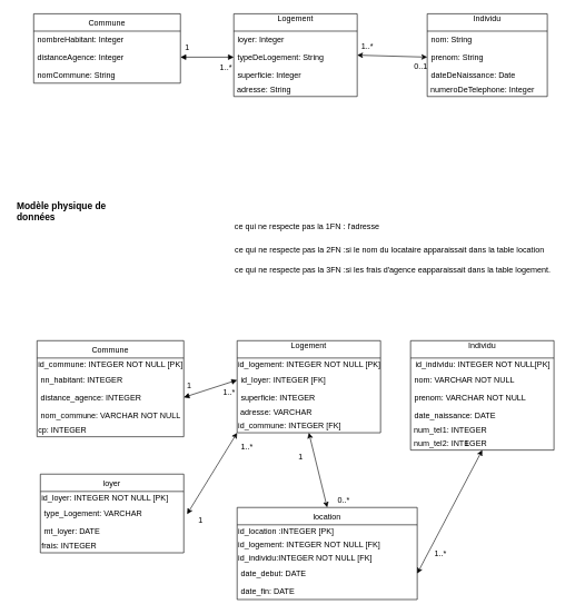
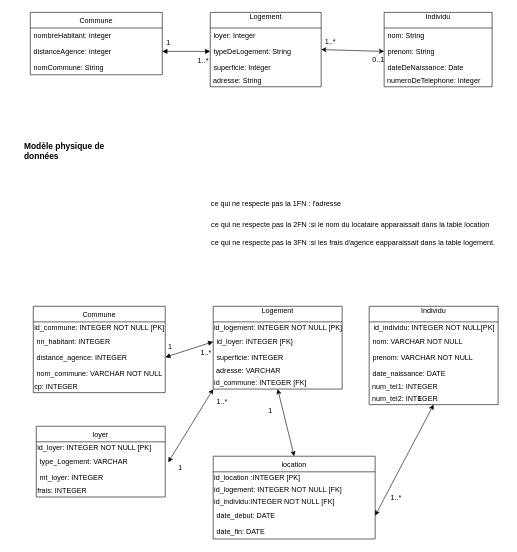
  <mxCell id="0" />
  <mxCell id="1" parent="0" />
  <mxCell id="2" value="Logement&#10;" style="swimlane;fontStyle=0;childLayout=stackLayout;horizontal=1;startSize=26;fillColor=none;horizontalStack=0;resizeParent=1;resizeParentMax=0;resizeLast=0;collapsible=1;marginBottom=0;align=center;" parent="1" vertex="1"><mxGeometry x="350" y="20" width="185" height="124" as="geometry" /></mxCell>
  <mxCell id="3" value="loyer: Integer" style="text;strokeColor=none;fillColor=none;align=left;verticalAlign=top;spacingLeft=4;spacingRight=4;overflow=hidden;rotatable=0;points=[[0,0.5],[1,0.5]];portConstraint=eastwest;" parent="2" vertex="1"><mxGeometry y="26" width="185" height="26" as="geometry" /></mxCell>
  <mxCell id="4" value="typeDeLogement: String&#10;&#10;" style="text;strokeColor=none;fillColor=none;align=left;verticalAlign=top;spacingLeft=4;spacingRight=4;overflow=hidden;rotatable=0;points=[[0,0.5],[1,0.5]];portConstraint=eastwest;" parent="2" vertex="1"><mxGeometry y="52" width="185" height="26" as="geometry" /></mxCell>
  <mxCell id="5" value="superficie: Integer" style="text;strokeColor=none;fillColor=none;align=left;verticalAlign=top;spacingLeft=4;spacingRight=4;overflow=hidden;rotatable=0;points=[[0,0.5],[1,0.5]];portConstraint=eastwest;" parent="2" vertex="1"><mxGeometry y="78" width="185" height="26" as="geometry" /></mxCell>
  <mxCell id="6" value="&amp;nbsp;adresse: String" style="text;html=1;strokeColor=none;fillColor=none;align=left;verticalAlign=middle;whiteSpace=wrap;rounded=0;" parent="2" vertex="1"><mxGeometry y="104" width="185" height="20" as="geometry" /></mxCell>
  <mxCell id="7" value="Individu&#10;" style="swimlane;fontStyle=0;childLayout=stackLayout;horizontal=1;startSize=26;fillColor=none;horizontalStack=0;resizeParent=1;resizeParentMax=0;resizeLast=0;collapsible=1;marginBottom=0;" parent="1" vertex="1"><mxGeometry x="640" y="20" width="180" height="124" as="geometry" /></mxCell>
  <mxCell id="8" value="nom: String " style="text;strokeColor=none;fillColor=none;align=left;verticalAlign=top;spacingLeft=4;spacingRight=4;overflow=hidden;rotatable=0;points=[[0,0.5],[1,0.5]];portConstraint=eastwest;" parent="7" vertex="1"><mxGeometry y="26" width="180" height="26" as="geometry" /></mxCell>
  <mxCell id="9" value="prenom: String" style="text;strokeColor=none;fillColor=none;align=left;verticalAlign=top;spacingLeft=4;spacingRight=4;overflow=hidden;rotatable=0;points=[[0,0.5],[1,0.5]];portConstraint=eastwest;" parent="7" vertex="1"><mxGeometry y="52" width="180" height="26" as="geometry" /></mxCell>
  <mxCell id="10" value="dateDeNaissance: Date" style="text;strokeColor=none;fillColor=none;align=left;verticalAlign=top;spacingLeft=4;spacingRight=4;overflow=hidden;rotatable=0;points=[[0,0.5],[1,0.5]];portConstraint=eastwest;" parent="7" vertex="1"><mxGeometry y="78" width="180" height="26" as="geometry" /></mxCell>
  <mxCell id="11" value="&lt;div&gt;&amp;nbsp;numeroDeTelephone: Integer&lt;/div&gt;" style="text;html=1;strokeColor=none;fillColor=none;align=left;verticalAlign=middle;whiteSpace=wrap;rounded=0;" parent="7" vertex="1"><mxGeometry y="104" width="180" height="20" as="geometry" /></mxCell>
  <mxCell id="12" value="Commune" style="swimlane;fontStyle=0;childLayout=stackLayout;horizontal=1;startSize=26;fillColor=none;horizontalStack=0;resizeParent=1;resizeParentMax=0;resizeLast=0;collapsible=1;marginBottom=0;align=center;" parent="1" vertex="1"><mxGeometry x="50" y="20" width="220" height="104" as="geometry" /></mxCell>
  <mxCell id="13" value="nombreHabitant: Integer" style="text;strokeColor=none;fillColor=none;align=left;verticalAlign=top;spacingLeft=4;spacingRight=4;overflow=hidden;rotatable=0;points=[[0,0.5],[1,0.5]];portConstraint=eastwest;" parent="12" vertex="1"><mxGeometry y="26" width="220" height="26" as="geometry" /></mxCell>
  <mxCell id="14" value="distanceAgence: Integer" style="text;strokeColor=none;fillColor=none;align=left;verticalAlign=top;spacingLeft=4;spacingRight=4;overflow=hidden;rotatable=0;points=[[0,0.5],[1,0.5]];portConstraint=eastwest;" parent="12" vertex="1"><mxGeometry y="52" width="220" height="26" as="geometry" /></mxCell>
  <mxCell id="15" value="nomCommune: String" style="text;strokeColor=none;fillColor=none;align=left;verticalAlign=top;spacingLeft=4;spacingRight=4;overflow=hidden;rotatable=0;points=[[0,0.5],[1,0.5]];portConstraint=eastwest;" parent="12" vertex="1"><mxGeometry y="78" width="220" height="26" as="geometry" /></mxCell>
  <mxCell id="16" value="" style="endArrow=block;startArrow=block;endFill=1;startFill=1;html=1;exitX=1;exitY=0.5;exitDx=0;exitDy=0;entryX=0;entryY=0.5;entryDx=0;entryDy=0;" parent="1" source="14" target="4" edge="1"><mxGeometry width="160" relative="1" as="geometry"><mxPoint x="340" y="210" as="sourcePoint" /><mxPoint x="500" y="210" as="targetPoint" /></mxGeometry></mxCell>
  <mxCell id="17" value="1" style="edgeLabel;html=1;align=center;verticalAlign=middle;resizable=0;points=[];fontSize=12;" parent="16" vertex="1" connectable="0"><mxGeometry x="-0.778" y="3" relative="1" as="geometry"><mxPoint y="-12" as="offset" /></mxGeometry></mxCell>
  <mxCell id="18" value="1..*" style="edgeLabel;html=1;align=center;verticalAlign=middle;resizable=0;points=[];fontSize=12;" parent="16" vertex="1" connectable="0"><mxGeometry x="0.733" y="-1" relative="1" as="geometry"><mxPoint x="-2" y="14" as="offset" /></mxGeometry></mxCell>
  <mxCell id="19" value="Logement&#10;" style="swimlane;fontStyle=0;childLayout=stackLayout;horizontal=1;startSize=26;fillColor=none;horizontalStack=0;resizeParent=1;resizeParentMax=0;resizeLast=0;collapsible=1;marginBottom=0;align=center;" vertex="1" parent="1"><mxGeometry x="355" y="510" width="215" height="138" as="geometry" /></mxCell>
  <mxCell id="20" value="id_logement: INTEGER NOT NULL [PK]" style="text;html=1;align=center;verticalAlign=middle;resizable=0;points=[];autosize=1;" vertex="1" parent="19"><mxGeometry y="26" width="215" height="20" as="geometry" /></mxCell>
  <mxCell id="21" value="id_loyer: INTEGER [FK]" style="text;strokeColor=none;fillColor=none;align=left;verticalAlign=top;spacingLeft=4;spacingRight=4;overflow=hidden;rotatable=0;points=[[0,0.5],[1,0.5]];portConstraint=eastwest;" vertex="1" parent="19"><mxGeometry y="46" width="215" height="26" as="geometry" /></mxCell>
  <mxCell id="22" value="superficie: INTEGER" style="text;strokeColor=none;fillColor=none;align=left;verticalAlign=top;spacingLeft=4;spacingRight=4;overflow=hidden;rotatable=0;points=[[0,0.5],[1,0.5]];portConstraint=eastwest;" vertex="1" parent="19"><mxGeometry y="72" width="215" height="26" as="geometry" /></mxCell>
  <mxCell id="23" value="&amp;nbsp;adresse: VARCHAR" style="text;html=1;strokeColor=none;fillColor=none;align=left;verticalAlign=middle;whiteSpace=wrap;rounded=0;" vertex="1" parent="19"><mxGeometry y="98" width="215" height="20" as="geometry" /></mxCell>
  <mxCell id="24" value="id_commune: INTEGER [FK]" style="text;html=1;strokeColor=none;fillColor=none;align=left;verticalAlign=middle;whiteSpace=wrap;rounded=0;" vertex="1" parent="19"><mxGeometry y="118" width="215" height="20" as="geometry" /></mxCell>
  <mxCell id="25" value="Individu&#10;" style="swimlane;fontStyle=0;childLayout=stackLayout;horizontal=1;startSize=26;fillColor=none;horizontalStack=0;resizeParent=1;resizeParentMax=0;resizeLast=0;collapsible=1;marginBottom=0;" vertex="1" parent="1"><mxGeometry x="615" y="510" width="215" height="164" as="geometry" /></mxCell>
  <mxCell id="26" value="id_individu: INTEGER NOT NULL[PK]" style="text;html=1;align=center;verticalAlign=middle;resizable=0;points=[];autosize=1;" vertex="1" parent="25"><mxGeometry y="26" width="215" height="20" as="geometry" /></mxCell>
  <mxCell id="27" value="nom: VARCHAR NOT NULL " style="text;strokeColor=none;fillColor=none;align=left;verticalAlign=top;spacingLeft=4;spacingRight=4;overflow=hidden;rotatable=0;points=[[0,0.5],[1,0.5]];portConstraint=eastwest;" vertex="1" parent="25"><mxGeometry y="46" width="215" height="26" as="geometry" /></mxCell>
  <mxCell id="28" value="prenom: VARCHAR NOT NULL" style="text;strokeColor=none;fillColor=none;align=left;verticalAlign=top;spacingLeft=4;spacingRight=4;overflow=hidden;rotatable=0;points=[[0,0.5],[1,0.5]];portConstraint=eastwest;" vertex="1" parent="25"><mxGeometry y="72" width="215" height="26" as="geometry" /></mxCell>
  <mxCell id="29" value="date_naissance: DATE" style="text;strokeColor=none;fillColor=none;align=left;verticalAlign=top;spacingLeft=4;spacingRight=4;overflow=hidden;rotatable=0;points=[[0,0.5],[1,0.5]];portConstraint=eastwest;" vertex="1" parent="25"><mxGeometry y="98" width="215" height="26" as="geometry" /></mxCell>
  <mxCell id="30" value="&lt;div&gt;&amp;nbsp;num_tel1: INTEGER&lt;/div&gt;" style="text;html=1;strokeColor=none;fillColor=none;align=left;verticalAlign=middle;whiteSpace=wrap;rounded=0;" vertex="1" parent="25"><mxGeometry y="124" width="215" height="20" as="geometry" /></mxCell>
  <mxCell id="31" value="&lt;div&gt;&amp;nbsp;num_tel2: INTEGER&lt;/div&gt;" style="text;html=1;strokeColor=none;fillColor=none;align=left;verticalAlign=middle;whiteSpace=wrap;rounded=0;" vertex="1" parent="25"><mxGeometry y="144" width="215" height="20" as="geometry" /></mxCell>
  <mxCell id="32" value="Commune" style="swimlane;fontStyle=0;childLayout=stackLayout;horizontal=1;startSize=26;fillColor=none;horizontalStack=0;resizeParent=1;resizeParentMax=0;resizeLast=0;collapsible=1;marginBottom=0;align=center;" vertex="1" parent="1"><mxGeometry x="55" y="510" width="220" height="144" as="geometry" /></mxCell>
  <mxCell id="33" value="id_commune: INTEGER NOT NULL [PK]" style="text;html=1;strokeColor=none;fillColor=none;align=left;verticalAlign=middle;whiteSpace=wrap;rounded=0;" vertex="1" parent="32"><mxGeometry y="26" width="220" height="20" as="geometry" /></mxCell>
  <mxCell id="34" value="nn_habitant: INTEGER" style="text;strokeColor=none;fillColor=none;align=left;verticalAlign=top;spacingLeft=4;spacingRight=4;overflow=hidden;rotatable=0;points=[[0,0.5],[1,0.5]];portConstraint=eastwest;" vertex="1" parent="32"><mxGeometry y="46" width="220" height="26" as="geometry" /></mxCell>
  <mxCell id="35" value="distance_agence: INTEGER" style="text;strokeColor=none;fillColor=none;align=left;verticalAlign=top;spacingLeft=4;spacingRight=4;overflow=hidden;rotatable=0;points=[[0,0.5],[1,0.5]];portConstraint=eastwest;" vertex="1" parent="32"><mxGeometry y="72" width="220" height="26" as="geometry" /></mxCell>
  <mxCell id="36" value="nom_commune: VARCHAR NOT NULL" style="text;strokeColor=none;fillColor=none;align=left;verticalAlign=top;spacingLeft=4;spacingRight=4;overflow=hidden;rotatable=0;points=[[0,0.5],[1,0.5]];portConstraint=eastwest;" vertex="1" parent="32"><mxGeometry y="98" width="220" height="26" as="geometry" /></mxCell>
  <mxCell id="37" value="&lt;div&gt;cp: INTEGER&lt;br&gt;&lt;/div&gt;" style="text;html=1;strokeColor=none;fillColor=none;align=left;verticalAlign=middle;whiteSpace=wrap;rounded=0;" vertex="1" parent="32"><mxGeometry y="124" width="220" height="20" as="geometry" /></mxCell>
  <mxCell id="38" value="" style="endArrow=block;startArrow=block;endFill=1;startFill=1;html=1;exitX=1;exitY=0.5;exitDx=0;exitDy=0;entryX=0;entryY=0.5;entryDx=0;entryDy=0;" edge="1" parent="1" source="35" target="21"><mxGeometry width="160" relative="1" as="geometry"><mxPoint x="345" y="700" as="sourcePoint" /><mxPoint x="505" y="700" as="targetPoint" /></mxGeometry></mxCell>
  <mxCell id="39" value="1" style="edgeLabel;html=1;align=center;verticalAlign=middle;resizable=0;points=[];fontSize=12;" vertex="1" connectable="0" parent="38"><mxGeometry x="-0.778" y="3" relative="1" as="geometry"><mxPoint y="-12" as="offset" /></mxGeometry></mxCell>
  <mxCell id="40" value="1..*" style="edgeLabel;html=1;align=center;verticalAlign=middle;resizable=0;points=[];fontSize=12;" vertex="1" connectable="0" parent="38"><mxGeometry x="0.733" y="-1" relative="1" as="geometry"><mxPoint x="-2" y="14" as="offset" /></mxGeometry></mxCell>
  <mxCell id="41" value="location" style="swimlane;fontStyle=0;childLayout=stackLayout;horizontal=1;startSize=26;fillColor=none;horizontalStack=0;resizeParent=1;resizeParentMax=0;resizeLast=0;collapsible=1;marginBottom=0;align=center;" vertex="1" parent="1"><mxGeometry x="355" y="760" width="270" height="138" as="geometry" /></mxCell>
  <mxCell id="42" value="&lt;div&gt;id_location :INTEGER [PK]&lt;br&gt;&lt;/div&gt;" style="text;html=1;strokeColor=none;fillColor=none;align=left;verticalAlign=middle;whiteSpace=wrap;rounded=0;" vertex="1" parent="41"><mxGeometry y="26" width="270" height="20" as="geometry" /></mxCell>
  <mxCell id="43" value="&lt;div&gt;id_logement: INTEGER NOT NULL [FK]&lt;/div&gt;" style="text;html=1;align=left;verticalAlign=middle;resizable=0;points=[];autosize=1;" vertex="1" parent="41"><mxGeometry y="46" width="270" height="20" as="geometry" /></mxCell>
  <mxCell id="44" value="id_individu:INTEGER NOT NULL [FK]" style="text;html=1;align=left;verticalAlign=middle;resizable=0;points=[];autosize=1;" vertex="1" parent="41"><mxGeometry y="66" width="270" height="20" as="geometry" /></mxCell>
  <mxCell id="45" value="date_debut: DATE" style="text;strokeColor=none;fillColor=none;align=left;verticalAlign=top;spacingLeft=4;spacingRight=4;overflow=hidden;rotatable=0;points=[[0,0.5],[1,0.5]];portConstraint=eastwest;" vertex="1" parent="41"><mxGeometry y="86" width="270" height="26" as="geometry" /></mxCell>
  <mxCell id="46" value="date_fin: DATE" style="text;strokeColor=none;fillColor=none;align=left;verticalAlign=top;spacingLeft=4;spacingRight=4;overflow=hidden;rotatable=0;points=[[0,0.5],[1,0.5]];portConstraint=eastwest;" vertex="1" parent="41"><mxGeometry y="112" width="270" height="26" as="geometry" /></mxCell>
  <mxCell id="47" value="" style="endArrow=classic;startArrow=classic;html=1;exitX=0.5;exitY=0;exitDx=0;exitDy=0;entryX=0.5;entryY=1;entryDx=0;entryDy=0;" edge="1" parent="1" source="41" target="24"><mxGeometry width="50" height="50" relative="1" as="geometry"><mxPoint x="405" y="760" as="sourcePoint" /><mxPoint x="455" y="710" as="targetPoint" /></mxGeometry></mxCell>
  <mxCell id="48" value="" style="endArrow=classic;startArrow=classic;html=1;entryX=0.5;entryY=1;entryDx=0;entryDy=0;exitX=1;exitY=0.5;exitDx=0;exitDy=0;" edge="1" parent="1" source="45" target="25"><mxGeometry width="50" height="50" relative="1" as="geometry"><mxPoint x="405" y="760" as="sourcePoint" /><mxPoint x="455" y="710" as="targetPoint" /></mxGeometry></mxCell>
- <mxCell id="49" value="0..*" style="text;html=1;strokeColor=none;fillColor=none;align=center;verticalAlign=middle;whiteSpace=wrap;rounded=0;" vertex="1" parent="1"><mxGeometry x="495" y="740" width="40" height="20" as="geometry" /></mxCell>
  <mxCell id="50" value="1" style="text;html=1;strokeColor=none;fillColor=none;align=center;verticalAlign=middle;whiteSpace=wrap;rounded=0;" vertex="1" parent="1"><mxGeometry x="680" y="654" width="40" height="20" as="geometry" /></mxCell>
  <mxCell id="51" value="1..*" style="text;html=1;strokeColor=none;fillColor=none;align=center;verticalAlign=middle;whiteSpace=wrap;rounded=0;" vertex="1" parent="1"><mxGeometry x="640" y="820" width="40" height="20" as="geometry" /></mxCell>
  <mxCell id="52" value="" style="endArrow=classic;startArrow=classic;html=1;fontSize=12;entryX=1;entryY=0.5;entryDx=0;entryDy=0;exitX=0;exitY=0.5;exitDx=0;exitDy=0;" edge="1" parent="1" source="9" target="2"><mxGeometry width="50" height="50" relative="1" as="geometry"><mxPoint x="400" y="270" as="sourcePoint" /><mxPoint x="450" y="220" as="targetPoint" /></mxGeometry></mxCell>
  <mxCell id="53" value="1..*" style="text;html=1;align=center;verticalAlign=middle;resizable=0;points=[];autosize=1;fontSize=12;" vertex="1" parent="1"><mxGeometry x="535" y="60" width="30" height="20" as="geometry" /></mxCell>
  <mxCell id="54" value="0..1" style="text;html=1;align=center;verticalAlign=middle;resizable=0;points=[];autosize=1;fontSize=12;" vertex="1" parent="1"><mxGeometry x="610" y="90" width="40" height="20" as="geometry" /></mxCell>
- <mxCell id="55" value="&lt;b&gt;&lt;font style=&quot;font-size: 14px&quot;&gt;Modèle physique de données&lt;/font&gt;&lt;/b&gt;" style="text;html=1;strokeColor=none;fillColor=none;spacing=5;spacingTop=-20;whiteSpace=wrap;overflow=hidden;rounded=0;" vertex="1" parent="1"><mxGeometry x="20" y="310" width="190" height="20" as="geometry" /></mxCell>
+ <mxCell id="55" value="&lt;b&gt;&lt;font style=&quot;font-size: 14px&quot;&gt;Modèle physique de données&lt;/font&gt;&lt;/b&gt;" style="text;html=1;strokeColor=none;fillColor=none;spacing=5;spacingTop=-20;whiteSpace=wrap;overflow=hidden;rounded=0;" vertex="1" parent="1"><mxGeometry x="35" y="245" width="190" height="20" as="geometry" /></mxCell>
  <mxCell id="56" value="&lt;div&gt;1&lt;/div&gt;" style="text;html=1;align=center;verticalAlign=middle;resizable=0;points=[];autosize=1;fontSize=12;" vertex="1" parent="1"><mxGeometry x="440" y="674" width="20" height="20" as="geometry" /></mxCell>
  <mxCell id="57" value="ce qui ne respecte pas la 1FN : l'adresse" style="text;html=1;strokeColor=none;fillColor=none;align=center;verticalAlign=middle;whiteSpace=wrap;rounded=0;" vertex="1" parent="1"><mxGeometry x="280" y="330" width="360" height="20" as="geometry" /></mxCell>
  <mxCell id="58" value="ce qui ne respecte pas la 2FN :si le nom du locataire apparaissait dans la table location" style="text;whiteSpace=wrap;html=1;" vertex="1" parent="1"><mxGeometry x="350" y="360" width="490" height="30" as="geometry" /></mxCell>
  <mxCell id="59" value="ce qui ne respecte pas la 3FN :si les frais d'agence eapparaissait dans la table logement." style="text;whiteSpace=wrap;html=1;" vertex="1" parent="1"><mxGeometry x="350" y="390" width="480" height="30" as="geometry" /></mxCell>
  <mxCell id="60" value="loyer" style="swimlane;fontStyle=0;childLayout=stackLayout;horizontal=1;startSize=26;fillColor=none;horizontalStack=0;resizeParent=1;resizeParentMax=0;resizeLast=0;collapsible=1;marginBottom=0;align=center;" vertex="1" parent="1"><mxGeometry x="60" y="710" width="215" height="118" as="geometry" /></mxCell>
  <mxCell id="61" value="&lt;div align=&quot;left&quot;&gt;id_loyer: INTEGER NOT NULL [PK]&lt;/div&gt;" style="text;html=1;align=left;verticalAlign=middle;resizable=0;points=[];autosize=1;" vertex="1" parent="60"><mxGeometry y="26" width="215" height="20" as="geometry" /></mxCell>
  <mxCell id="62" value="type_Logement: VARCHAR" style="text;strokeColor=none;fillColor=none;align=left;verticalAlign=top;spacingLeft=4;spacingRight=4;overflow=hidden;rotatable=0;points=[[0,0.5],[1,0.5]];portConstraint=eastwest;" vertex="1" parent="60"><mxGeometry y="46" width="215" height="26" as="geometry" /></mxCell>
- <mxCell id="63" value="mt_loyer: DATE" style="text;strokeColor=none;fillColor=none;align=left;verticalAlign=top;spacingLeft=4;spacingRight=4;overflow=hidden;rotatable=0;points=[[0,0.5],[1,0.5]];portConstraint=eastwest;" vertex="1" parent="60"><mxGeometry y="72" width="215" height="26" as="geometry" /></mxCell>
+ <mxCell id="63" value="mt_loyer: INTEGER" style="text;strokeColor=none;fillColor=none;align=left;verticalAlign=top;spacingLeft=4;spacingRight=4;overflow=hidden;rotatable=0;points=[[0,0.5],[1,0.5]];portConstraint=eastwest;" vertex="1" parent="60"><mxGeometry y="72" width="215" height="26" as="geometry" /></mxCell>
  <mxCell id="64" value="frais: INTEGER " style="text;html=1;strokeColor=none;fillColor=none;align=left;verticalAlign=middle;whiteSpace=wrap;rounded=0;" vertex="1" parent="60"><mxGeometry y="98" width="215" height="20" as="geometry" /></mxCell>
  <mxCell id="65" value="" style="endArrow=classic;startArrow=classic;html=1;entryX=0;entryY=1;entryDx=0;entryDy=0;" edge="1" parent="1" target="19"><mxGeometry width="50" height="50" relative="1" as="geometry"><mxPoint x="280" y="770" as="sourcePoint" /><mxPoint x="330" y="720" as="targetPoint" /></mxGeometry></mxCell>
  <mxCell id="66" value="&lt;div&gt;1&lt;/div&gt;" style="text;html=1;align=center;verticalAlign=middle;resizable=0;points=[];autosize=1;fontSize=12;" vertex="1" parent="1"><mxGeometry x="290" y="770" width="20" height="20" as="geometry" /></mxCell>
  <mxCell id="67" value="1..*" style="text;html=1;strokeColor=none;fillColor=none;align=center;verticalAlign=middle;whiteSpace=wrap;rounded=0;" vertex="1" parent="1"><mxGeometry x="350" y="660" width="40" height="20" as="geometry" /></mxCell>
